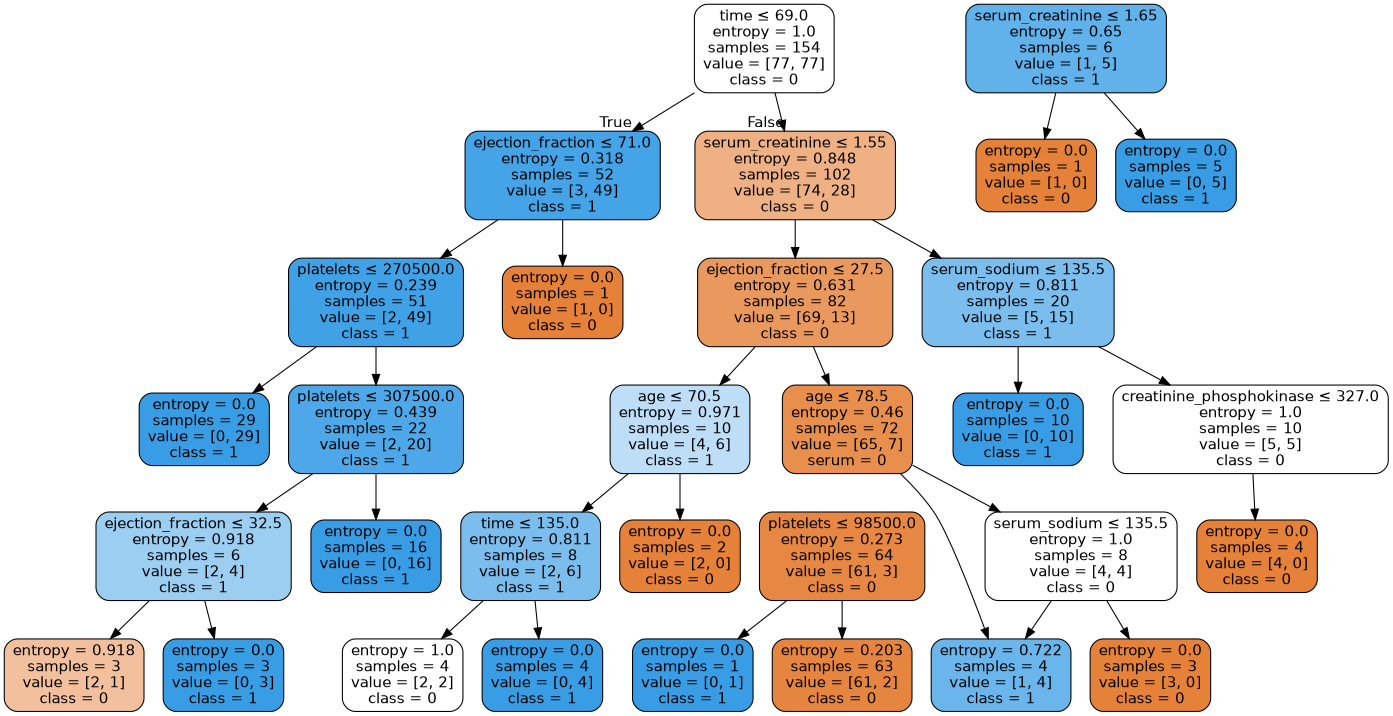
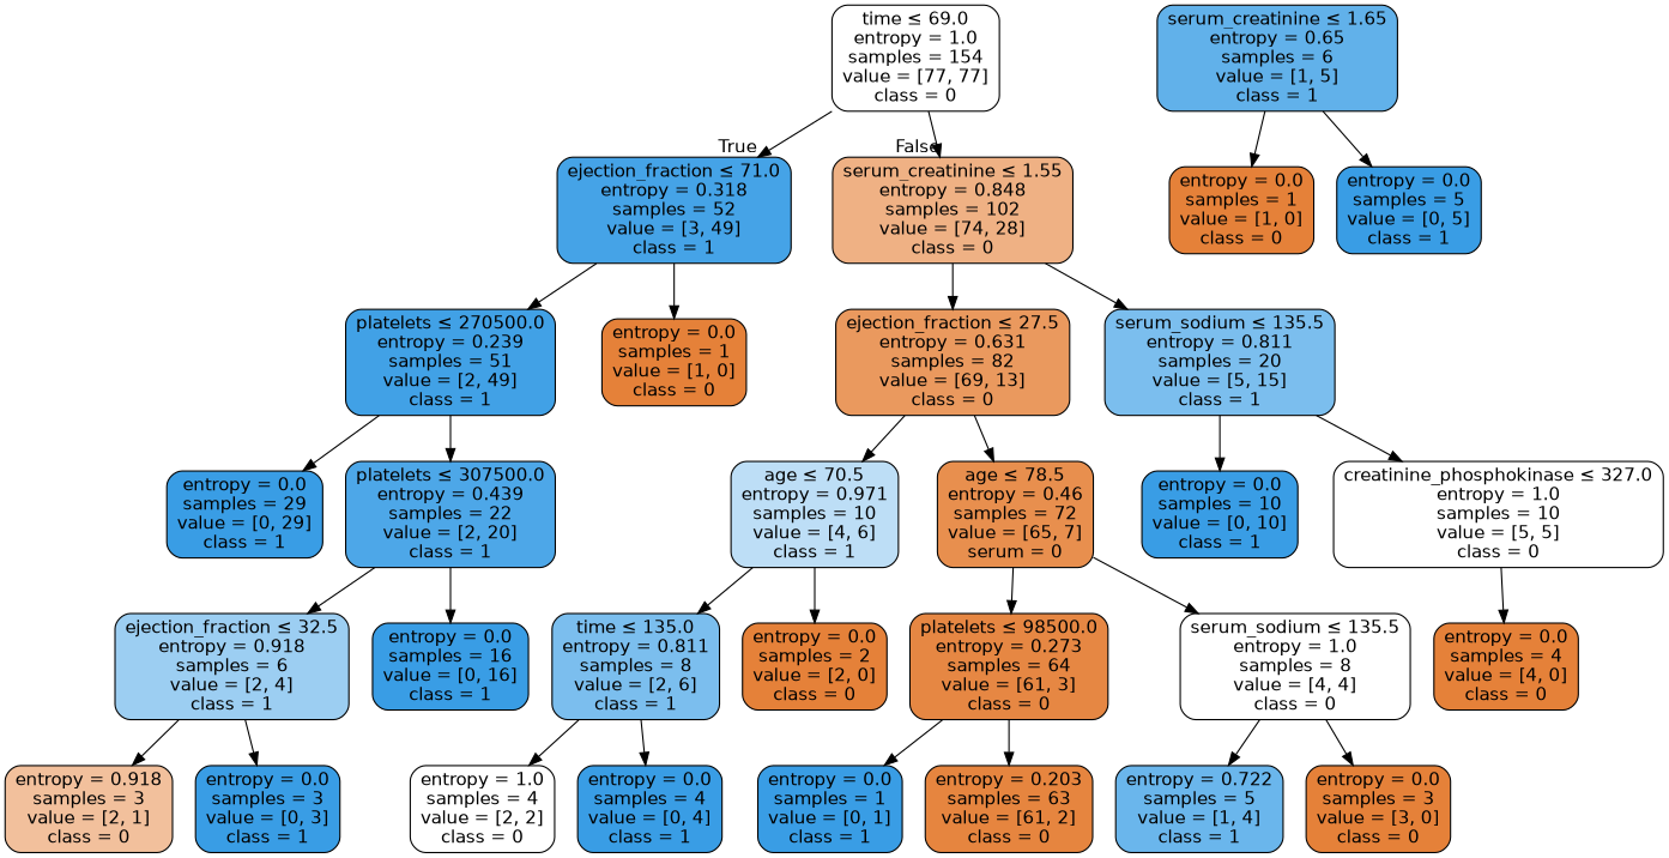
  digraph {
    node [color=black fillcolor="#399de5" fontname=helvetica shape=box style="filled, rounded"]
    edge [fontname=helvetica]
    n1 [fillcolor="#ffffff" label=<time &le; 69.0<br/>entropy = 1.0<br/>samples = 154<br/>value = [77, 77]<br/>class = 0>]
    n2 [fillcolor="#45a3e7" label=<ejection_fraction &le; 71.0<br/>entropy = 0.318<br/>samples = 52<br/>value = [3, 49]<br/>class = 1>]
    n3 [fillcolor="#efb184" label=<serum_creatinine &le; 1.55<br/>entropy = 0.848<br/>samples = 102<br/>value = [74, 28]<br/>class = 0>]
    n4 [fillcolor="#41a1e6" label=<platelets &le; 270500.0<br/>entropy = 0.239<br/>samples = 51<br/>value = [2, 49]<br/>class = 1>]
    n5 [fillcolor="#e58139" label=<entropy = 0.0<br/>samples = 1<br/>value = [1, 0]<br/>class = 0>]
    n6 [fillcolor="#ea995e" label=<ejection_fraction &le; 27.5<br/>entropy = 0.631<br/>samples = 82<br/>value = [69, 13]<br/>class = 0>]
    n7 [fillcolor="#7bbeee" label=<serum_sodium &le; 135.5<br/>entropy = 0.811<br/>samples = 20<br/>value = [5, 15]<br/>class = 1>]
    n8 [label=<entropy = 0.0<br/>samples = 29<br/>value = [0, 29]<br/>class = 1>]
    n9 [fillcolor="#4da7e8" label=<platelets &le; 307500.0<br/>entropy = 0.439<br/>samples = 22<br/>value = [2, 20]<br/>class = 1>]
    n10 [fillcolor="#9ccef2" label=<ejection_fraction &le; 32.5<br/>entropy = 0.918<br/>samples = 6<br/>value = [2, 4]<br/>class = 1>]
    n11 [label=<entropy = 0.0<br/>samples = 16<br/>value = [0, 16]<br/>class = 1>]
    n12 [fillcolor="#f2c09c" label=<entropy = 0.918<br/>samples = 3<br/>value = [2, 1]<br/>class = 0>]
    n13 [label=<entropy = 0.0<br/>samples = 3<br/>value = [0, 3]<br/>class = 1>]
    n14 [fillcolor="#bddef6" label=<age &le; 70.5<br/>entropy = 0.971<br/>samples = 10<br/>value = [4, 6]<br/>class = 1>]
    n15 [fillcolor="#e88f4e" label=<age &le; 78.5<br/>entropy = 0.46<br/>samples = 72<br/>value = [65, 7]<br/>serum = 0>]
    n16 [label=<entropy = 0.0<br/>samples = 10<br/>value = [0, 10]<br/>class = 1>]
    n17 [fillcolor="#ffffff" label=<creatinine_phosphokinase &le; 327.0<br/>entropy = 1.0<br/>samples = 10<br/>value = [5, 5]<br/>class = 0>]
    n18 [fillcolor="#7bbeee" label=<time &le; 135.0<br/>entropy = 0.811<br/>samples = 8<br/>value = [2, 6]<br/>class = 1>]
    n19 [fillcolor="#e58139" label=<entropy = 0.0<br/>samples = 2<br/>value = [2, 0]<br/>class = 0>]
    n20 [fillcolor="#e68743" label=<platelets &le; 98500.0<br/>entropy = 0.273<br/>samples = 64<br/>value = [61, 3]<br/>class = 0>]
    n21 [fillcolor="#ffffff" label=<serum_sodium &le; 135.5<br/>entropy = 1.0<br/>samples = 8<br/>value = [4, 4]<br/>class = 0>]
    n22 [fillcolor="#ffffff" label=<entropy = 1.0<br/>samples = 4<br/>value = [2, 2]<br/>class = 0>]
    n23 [label=<entropy = 0.0<br/>samples = 4<br/>value = [0, 4]<br/>class = 1>]
    n24 [label=<entropy = 0.0<br/>samples = 1<br/>value = [0, 1]<br/>class = 1>]
    n25 [fillcolor="#e6853f" label=<entropy = 0.203<br/>samples = 63<br/>value = [61, 2]<br/>class = 0>]
-   n26 [fillcolor="#6ab6ec" label=<entropy = 0.722<br/>samples = 4<br/>value = [1, 4]<br/>class = 1>]
+   n26 [fillcolor="#6ab6ec" label=<entropy = 0.722<br/>samples = 5<br/>value = [1, 4]<br/>class = 1>]
    n27 [fillcolor="#e58139" label=<entropy = 0.0<br/>samples = 3<br/>value = [3, 0]<br/>class = 0>]
    n28 [fillcolor="#e58139" label=<entropy = 0.0<br/>samples = 4<br/>value = [4, 0]<br/>class = 0>]
    n29 [fillcolor="#61b1ea" label=<serum_creatinine &le; 1.65<br/>entropy = 0.65<br/>samples = 6<br/>value = [1, 5]<br/>class = 1>]
    n30 [fillcolor="#e58139" label=<entropy = 0.0<br/>samples = 1<br/>value = [1, 0]<br/>class = 0>]
    n31 [label=<entropy = 0.0<br/>samples = 5<br/>value = [0, 5]<br/>class = 1>]
    n1 -> n2 [headlabel=True labelangle=45 labeldistance=2.5]
    n1 -> n3 [headlabel=False labelangle=-45 labeldistance=2.5]
    n2 -> n4
    n2 -> n5
    n3 -> n6
    n3 -> n7
    n4 -> n8
    n4 -> n9
    n6 -> n14
    n6 -> n15
    n7 -> n16
    n7 -> n17
    n9 -> n10
    n9 -> n11
    n10 -> n12
    n10 -> n13
    n14 -> n18
    n14 -> n19
-   n15 -> n26
+   n15 -> n20
    n15 -> n21
    n17 -> n28
    n18 -> n22
    n18 -> n23
    n20 -> n24
    n20 -> n25
    n21 -> n26
    n21 -> n27
    n29 -> n30
    n29 -> n31
  }
